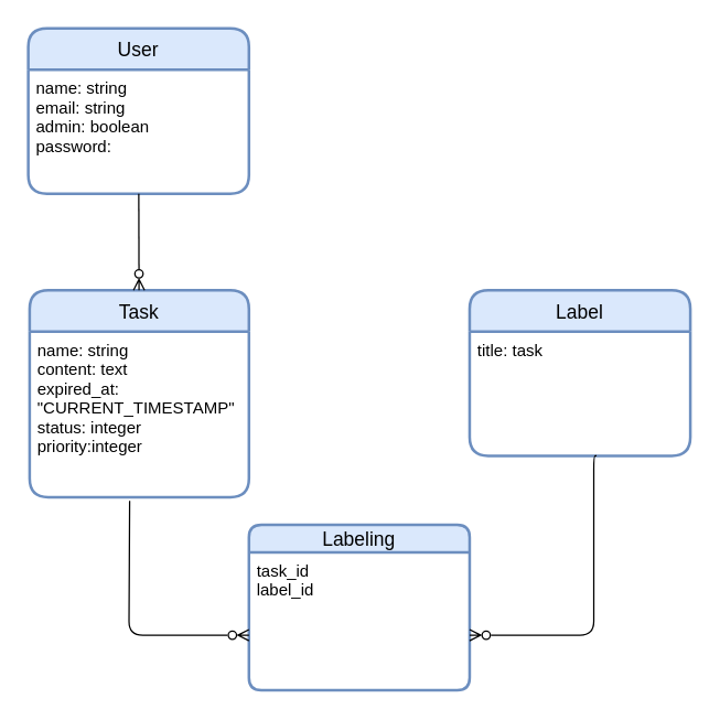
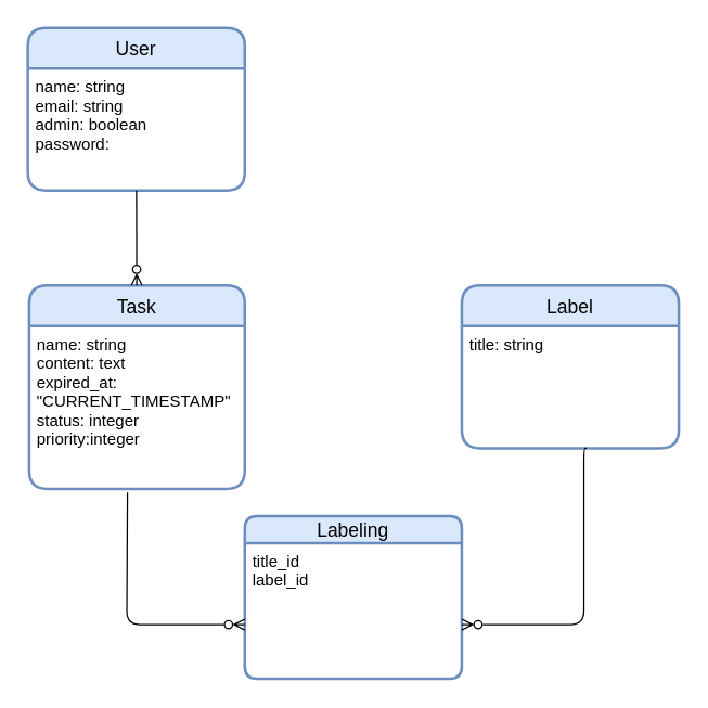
  <mxCell id="0" />
  <mxCell id="1" parent="0" />
  <mxCell id="2" value="User" style="swimlane;childLayout=stackLayout;horizontal=1;startSize=30;horizontalStack=0;rounded=1;fontSize=14;fontStyle=0;strokeWidth=2;resizeParent=0;resizeLast=1;shadow=0;dashed=0;align=center;fillColor=#dae8fc;strokeColor=#6c8ebf;" parent="1" vertex="1"><mxGeometry x="20" y="20" width="160" height="120" as="geometry" /></mxCell>
  <mxCell id="3" value="name: string&#10;email: string&#10;admin: boolean&#10;password:  " style="align=left;strokeColor=none;fillColor=none;spacingLeft=4;fontSize=12;verticalAlign=top;resizable=0;rotatable=0;part=1;" parent="2" vertex="1"><mxGeometry y="30" width="160" height="90" as="geometry" /></mxCell>
  <mxCell id="4" value="Task" style="swimlane;childLayout=stackLayout;horizontal=1;startSize=30;horizontalStack=0;rounded=1;fontSize=14;fontStyle=0;strokeWidth=2;resizeParent=0;resizeLast=1;shadow=0;dashed=0;align=center;fillColor=#dae8fc;strokeColor=#6c8ebf;" parent="1" vertex="1"><mxGeometry x="21" y="210" width="159" height="150" as="geometry" /></mxCell>
  <mxCell id="5" value="name: string&#10;content: text&#10;expired_at: &#10;&quot;CURRENT_TIMESTAMP&quot;&#10;status: integer&#10;priority:integer" style="align=left;strokeColor=none;fillColor=none;spacingLeft=4;fontSize=12;verticalAlign=top;resizable=0;rotatable=0;part=1;" parent="4" vertex="1"><mxGeometry y="30" width="159" height="120" as="geometry" /></mxCell>
  <mxCell id="6" style="edgeStyle=none;html=1;endArrow=ERzeroToMany;endFill=0;" parent="1" source="3" target="4" edge="1"><mxGeometry relative="1" as="geometry" /></mxCell>
  <mxCell id="7" value="Label" style="swimlane;childLayout=stackLayout;horizontal=1;startSize=30;horizontalStack=0;rounded=1;fontSize=14;fontStyle=0;strokeWidth=2;resizeParent=0;resizeLast=1;shadow=0;dashed=0;align=center;fillColor=#dae8fc;strokeColor=#6c8ebf;" parent="1" vertex="1"><mxGeometry x="340" y="210" width="160" height="120" as="geometry" /></mxCell>
- <mxCell id="8" value="title: task" style="align=left;strokeColor=none;fillColor=none;spacingLeft=4;fontSize=12;verticalAlign=top;resizable=0;rotatable=0;part=1;" parent="7" vertex="1"><mxGeometry y="30" width="160" height="90" as="geometry" /></mxCell>
+ <mxCell id="8" value="title: string" style="align=left;strokeColor=none;fillColor=none;spacingLeft=4;fontSize=12;verticalAlign=top;resizable=0;rotatable=0;part=1;" parent="7" vertex="1"><mxGeometry y="30" width="160" height="90" as="geometry" /></mxCell>
  <mxCell id="9" value="Labeling" style="swimlane;childLayout=stackLayout;horizontal=1;startSize=20;horizontalStack=0;rounded=1;fontSize=14;fontStyle=0;strokeWidth=2;resizeParent=0;resizeLast=1;shadow=0;dashed=0;align=center;fillColor=#dae8fc;strokeColor=#6c8ebf;" parent="1" vertex="1"><mxGeometry x="180" y="380" width="160" height="120" as="geometry" /></mxCell>
- <mxCell id="10" value="task_id&#10;label_id" style="align=left;strokeColor=none;fillColor=none;spacingLeft=4;fontSize=12;verticalAlign=top;resizable=0;rotatable=0;part=1;" parent="9" vertex="1"><mxGeometry y="20" width="160" height="100" as="geometry" /></mxCell>
+ <mxCell id="10" value="title_id&#10;label_id" style="align=left;strokeColor=none;fillColor=none;spacingLeft=4;fontSize=12;verticalAlign=top;resizable=0;rotatable=0;part=1;" parent="9" vertex="1"><mxGeometry y="20" width="160" height="100" as="geometry" /></mxCell>
  <mxCell id="11" style="edgeStyle=elbowEdgeStyle;html=1;endArrow=ERzeroToMany;endFill=0;" parent="1" edge="1" target="10"><mxGeometry relative="1" as="geometry"><Array as="points"><mxPoint x="430" y="460" /><mxPoint x="420" y="440" /><mxPoint x="432" y="450" /></Array><mxPoint x="432" y="330" as="sourcePoint" /></mxGeometry></mxCell>
  <mxCell id="12" style="edgeStyle=elbowEdgeStyle;html=1;endArrow=ERzeroToMany;endFill=0;exitX=0.456;exitY=1.022;exitDx=0;exitDy=0;exitPerimeter=0;" parent="1" source="5" target="10" edge="1"><mxGeometry relative="1" as="geometry"><Array as="points"><mxPoint x="93" y="460" /></Array></mxGeometry></mxCell>
